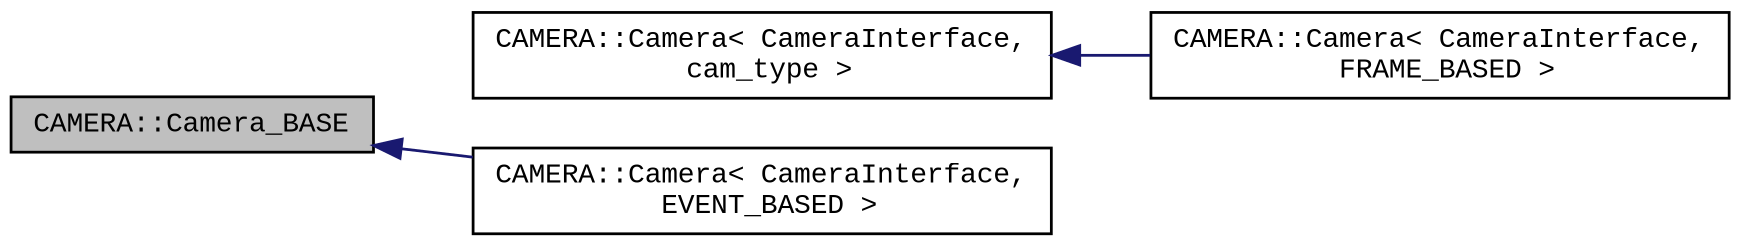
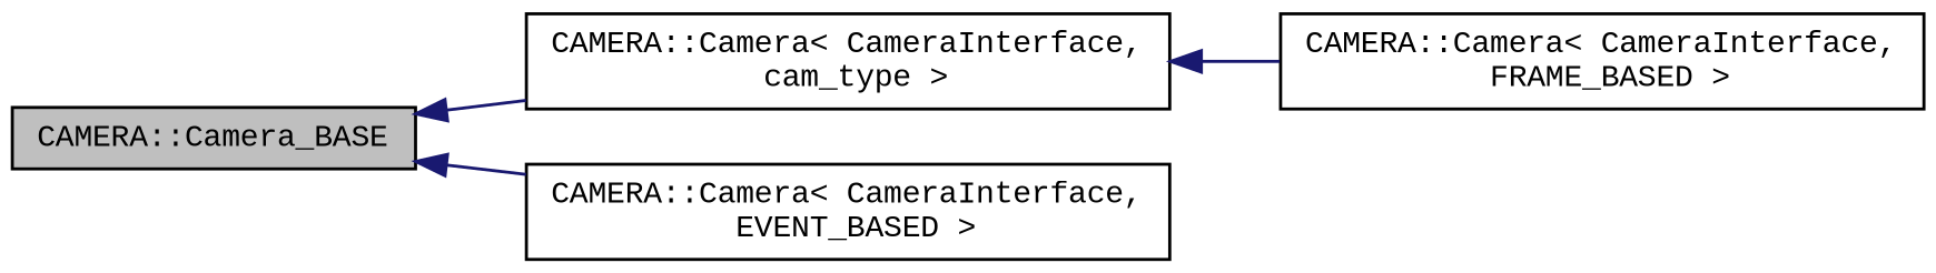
  digraph {
    fontname="Liberation Mono"
    rankdir=LR
    node [color=black fillcolor=white fontname="Liberation Mono" fontsize=10 shape=record style=filled]
    edge [color=midnightblue dir=back fontname="Liberation Mono" fontsize=10 labelfontname=Helvetica labelfontsize=10 style=solid]
    n1 [fillcolor=grey75 fontcolor=black height=0.2 label="CAMERA::Camera_BASE" width=0.4]
    n2 [height=0.2 label="CAMERA::Camera\< CameraInterface,\l cam_type \>" width=0.4]
    n3 [height=0.2 label="CAMERA::Camera\< CameraInterface,\l EVENT_BASED \>" width=0.4]
    n4 [height=0.2 label="CAMERA::Camera\< CameraInterface,\l FRAME_BASED \>" width=0.4]
+   n1 -> n2
    n1 -> n3
    n2 -> n4
  }
